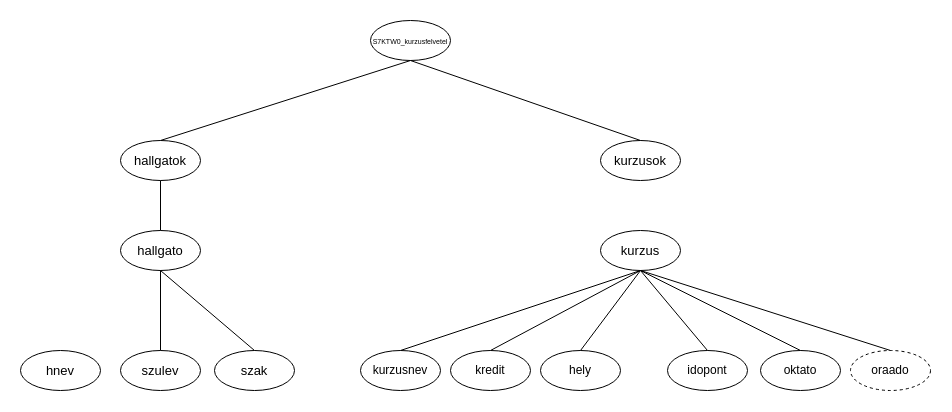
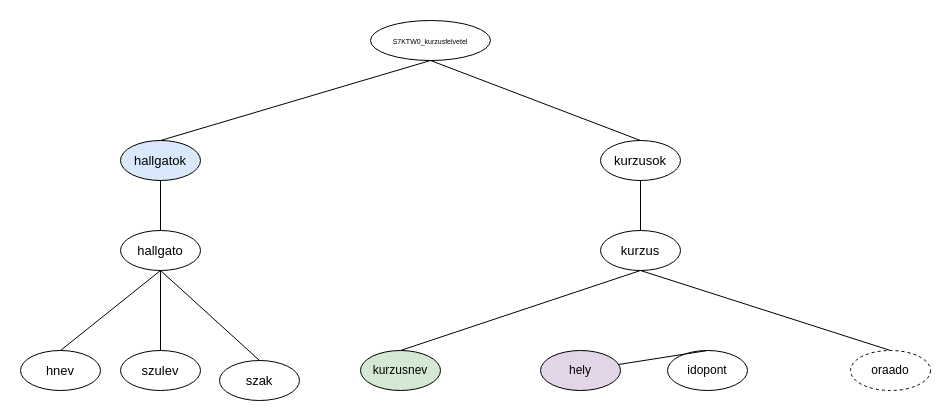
  <mxCell id="0" />
  <mxCell id="1" parent="0" />
- <mxCell id="2" value="&lt;font style=&quot;font-size: 7px;&quot;&gt;S7KTW0_kurzusfelvetel&lt;/font&gt;" style="ellipse;whiteSpace=wrap;html=1;" vertex="1" parent="1"><mxGeometry x="370" y="20" width="80" height="40" as="geometry" /></mxCell>
- <mxCell id="3" value="&lt;font style=&quot;font-size: 13px;&quot;&gt;hallgatok&lt;/font&gt;" style="ellipse;whiteSpace=wrap;html=1;fontSize=13;" vertex="1" parent="1"><mxGeometry x="120" y="140" width="80" height="40" as="geometry" /></mxCell>
+ <mxCell id="2" value="&lt;font style=&quot;font-size: 7px;&quot;&gt;S7KTW0_kurzusfelvetel&lt;/font&gt;" style="ellipse;whiteSpace=wrap;html=1;" vertex="1" parent="1"><mxGeometry x="370" y="20" width="120" height="40" as="geometry" /></mxCell>
+ <mxCell id="3" value="&lt;font style=&quot;font-size: 13px;&quot;&gt;hallgatok&lt;/font&gt;" style="ellipse;whiteSpace=wrap;html=1;fontSize=13;fillColor=#dae8fc;" vertex="1" parent="1"><mxGeometry x="120" y="140" width="80" height="40" as="geometry" /></mxCell>
  <mxCell id="4" value="kurzusok" style="ellipse;whiteSpace=wrap;html=1;fontSize=13;" vertex="1" parent="1"><mxGeometry x="600" y="140" width="80" height="40" as="geometry" /></mxCell>
  <mxCell id="5" value="&lt;font style=&quot;font-size: 13px;&quot;&gt;hallgato&lt;/font&gt;" style="ellipse;whiteSpace=wrap;html=1;fontSize=13;" vertex="1" parent="1"><mxGeometry x="120" y="230" width="80" height="40" as="geometry" /></mxCell>
  <mxCell id="6" value="&lt;font style=&quot;font-size: 13px;&quot;&gt;szulev&lt;/font&gt;" style="ellipse;whiteSpace=wrap;html=1;fontSize=13;" vertex="1" parent="1"><mxGeometry x="120" y="350" width="80" height="40" as="geometry" /></mxCell>
  <mxCell id="7" value="&lt;font style=&quot;font-size: 13px;&quot;&gt;hnev&lt;/font&gt;" style="ellipse;whiteSpace=wrap;html=1;fontSize=13;" vertex="1" parent="1"><mxGeometry x="20" y="350" width="80" height="40" as="geometry" /></mxCell>
- <mxCell id="8" value="&lt;font style=&quot;font-size: 13px;&quot;&gt;szak&lt;/font&gt;" style="ellipse;whiteSpace=wrap;html=1;fontSize=13;" vertex="1" parent="1"><mxGeometry x="214" y="350" width="80" height="40" as="geometry" /></mxCell>
+ <mxCell id="8" value="&lt;font style=&quot;font-size: 13px;&quot;&gt;szak&lt;/font&gt;" style="ellipse;whiteSpace=wrap;html=1;fontSize=13;" vertex="1" parent="1"><mxGeometry x="219" y="360" width="80" height="40" as="geometry" /></mxCell>
  <mxCell id="9" value="kurzus" style="ellipse;whiteSpace=wrap;html=1;fontSize=13;" vertex="1" parent="1"><mxGeometry x="600" y="230" width="80" height="40" as="geometry" /></mxCell>
- <mxCell id="10" value="hely" style="ellipse;whiteSpace=wrap;html=1;" vertex="1" parent="1"><mxGeometry x="540" y="350" width="80" height="40" as="geometry" /></mxCell>
- <mxCell id="11" value="kredit" style="ellipse;whiteSpace=wrap;html=1;" vertex="1" parent="1"><mxGeometry x="450" y="350" width="80" height="40" as="geometry" /></mxCell>
- <mxCell id="12" value="kurzusnev" style="ellipse;whiteSpace=wrap;html=1;" vertex="1" parent="1"><mxGeometry x="360" y="350" width="80" height="40" as="geometry" /></mxCell>
+ <mxCell id="10" value="hely" style="ellipse;whiteSpace=wrap;html=1;fillColor=#e1d5e7;" vertex="1" parent="1"><mxGeometry x="540" y="350" width="80" height="40" as="geometry" /></mxCell>
+ <mxCell id="12" value="kurzusnev" style="ellipse;whiteSpace=wrap;html=1;fillColor=#d5e8d4;" vertex="1" parent="1"><mxGeometry x="360" y="350" width="80" height="40" as="geometry" /></mxCell>
  <mxCell id="13" value="idopont" style="ellipse;whiteSpace=wrap;html=1;" vertex="1" parent="1"><mxGeometry x="667" y="350" width="80" height="40" as="geometry" /></mxCell>
- <mxCell id="14" value="oktato" style="ellipse;whiteSpace=wrap;html=1;" vertex="1" parent="1"><mxGeometry x="760" y="350" width="80" height="40" as="geometry" /></mxCell>
  <mxCell id="15" value="oraado" style="ellipse;whiteSpace=wrap;html=1;dashed=1;" vertex="1" parent="1"><mxGeometry x="850" y="350" width="80" height="40" as="geometry" /></mxCell>
  <mxCell id="16" value="" style="endArrow=none;html=1;rounded=0;entryX=0.5;entryY=1;entryDx=0;entryDy=0;exitX=0.5;exitY=0;exitDx=0;exitDy=0;" edge="1" parent="1" source="3" target="2"><mxGeometry width="50" height="50" relative="1" as="geometry"><mxPoint x="460" y="290" as="sourcePoint" /><mxPoint x="510" y="240" as="targetPoint" /></mxGeometry></mxCell>
  <mxCell id="17" value="" style="endArrow=none;html=1;rounded=0;entryX=0.5;entryY=0;entryDx=0;entryDy=0;exitX=0.5;exitY=1;exitDx=0;exitDy=0;" edge="1" parent="1" source="2" target="4"><mxGeometry width="50" height="50" relative="1" as="geometry"><mxPoint x="460" y="290" as="sourcePoint" /><mxPoint x="510" y="240" as="targetPoint" /></mxGeometry></mxCell>
  <mxCell id="18" value="" style="endArrow=none;html=1;rounded=0;entryX=0.5;entryY=1;entryDx=0;entryDy=0;exitX=0.5;exitY=0;exitDx=0;exitDy=0;" edge="1" parent="1" source="5" target="3"><mxGeometry width="50" height="50" relative="1" as="geometry"><mxPoint x="460" y="290" as="sourcePoint" /><mxPoint x="160" y="240" as="targetPoint" /></mxGeometry></mxCell>
  <mxCell id="19" value="" style="endArrow=none;html=1;rounded=0;entryX=0.5;entryY=1;entryDx=0;entryDy=0;exitX=0.5;exitY=0;exitDx=0;exitDy=0;" edge="1" parent="1" source="6" target="5"><mxGeometry width="50" height="50" relative="1" as="geometry"><mxPoint x="460" y="290" as="sourcePoint" /><mxPoint x="510" y="240" as="targetPoint" /></mxGeometry></mxCell>
  <mxCell id="20" value="" style="endArrow=none;html=1;rounded=0;entryX=0.5;entryY=1;entryDx=0;entryDy=0;exitX=0.5;exitY=0;exitDx=0;exitDy=0;" edge="1" parent="1" source="8" target="5"><mxGeometry width="50" height="50" relative="1" as="geometry"><mxPoint x="460" y="290" as="sourcePoint" /><mxPoint x="510" y="240" as="targetPoint" /></mxGeometry></mxCell>
+ <mxCell id="21" value="" style="endArrow=none;html=1;rounded=0;entryX=0.5;entryY=1;entryDx=0;entryDy=0;exitX=0.5;exitY=0;exitDx=0;exitDy=0;" edge="1" parent="1" source="7" target="5"><mxGeometry width="50" height="50" relative="1" as="geometry"><mxPoint x="460" y="290" as="sourcePoint" /><mxPoint x="510" y="240" as="targetPoint" /></mxGeometry></mxCell>
+ <mxCell id="22" value="" style="endArrow=none;html=1;rounded=0;exitX=0.5;exitY=0;exitDx=0;exitDy=0;entryX=0.5;entryY=1;entryDx=0;entryDy=0;" edge="1" parent="1" source="9" target="4"><mxGeometry width="50" height="50" relative="1" as="geometry"><mxPoint x="460" y="290" as="sourcePoint" /><mxPoint x="640" y="200" as="targetPoint" /></mxGeometry></mxCell>
  <mxCell id="23" value="" style="endArrow=none;html=1;rounded=0;entryX=0.5;entryY=1;entryDx=0;entryDy=0;exitX=0.5;exitY=0;exitDx=0;exitDy=0;" edge="1" parent="1" source="12" target="9"><mxGeometry width="50" height="50" relative="1" as="geometry"><mxPoint x="460" y="290" as="sourcePoint" /><mxPoint x="510" y="240" as="targetPoint" /></mxGeometry></mxCell>
- <mxCell id="24" value="" style="endArrow=none;html=1;rounded=0;entryX=0.5;entryY=1;entryDx=0;entryDy=0;exitX=0.5;exitY=0;exitDx=0;exitDy=0;" edge="1" parent="1" source="11" target="9"><mxGeometry width="50" height="50" relative="1" as="geometry"><mxPoint x="460" y="290" as="sourcePoint" /><mxPoint x="510" y="240" as="targetPoint" /></mxGeometry></mxCell>
- <mxCell id="25" value="" style="endArrow=none;html=1;rounded=0;entryX=0.5;entryY=1;entryDx=0;entryDy=0;exitX=0.5;exitY=0;exitDx=0;exitDy=0;" edge="1" parent="1" source="10" target="9"><mxGeometry width="50" height="50" relative="1" as="geometry"><mxPoint x="460" y="290" as="sourcePoint" /><mxPoint x="510" y="240" as="targetPoint" /></mxGeometry></mxCell>
- <mxCell id="26" value="" style="endArrow=none;html=1;rounded=0;entryX=0.5;entryY=1;entryDx=0;entryDy=0;exitX=0.5;exitY=0;exitDx=0;exitDy=0;" edge="1" parent="1" source="13" target="9"><mxGeometry width="50" height="50" relative="1" as="geometry"><mxPoint x="460" y="290" as="sourcePoint" /><mxPoint x="510" y="240" as="targetPoint" /></mxGeometry></mxCell>
- <mxCell id="27" value="" style="endArrow=none;html=1;rounded=0;entryX=0.5;entryY=1;entryDx=0;entryDy=0;exitX=0.5;exitY=0;exitDx=0;exitDy=0;" edge="1" parent="1" source="14" target="9"><mxGeometry width="50" height="50" relative="1" as="geometry"><mxPoint x="460" y="290" as="sourcePoint" /><mxPoint x="510" y="240" as="targetPoint" /></mxGeometry></mxCell>
+ <mxCell id="26" value="" style="endArrow=none;html=1;rounded=0;exitX=0.5;exitY=0;exitDx=0;exitDy=0;" edge="1" parent="1" source="13" target="10"><mxGeometry width="50" height="50" relative="1" as="geometry"><mxPoint x="460" y="290" as="sourcePoint" /><mxPoint x="510" y="240" as="targetPoint" /></mxGeometry></mxCell>
  <mxCell id="28" value="" style="endArrow=none;html=1;rounded=0;entryX=0.5;entryY=1;entryDx=0;entryDy=0;exitX=0.5;exitY=0;exitDx=0;exitDy=0;" edge="1" parent="1" source="15" target="9"><mxGeometry width="50" height="50" relative="1" as="geometry"><mxPoint x="460" y="290" as="sourcePoint" /><mxPoint x="510" y="240" as="targetPoint" /></mxGeometry></mxCell>
